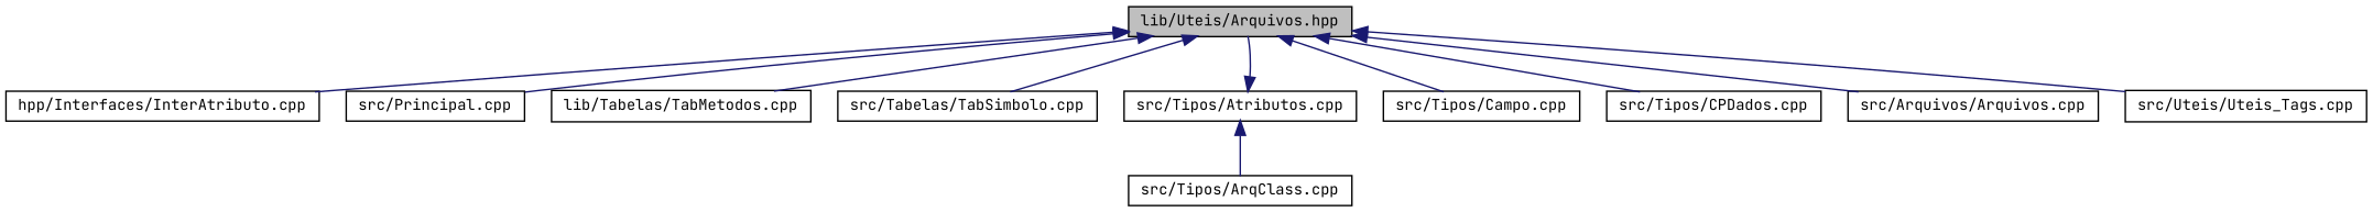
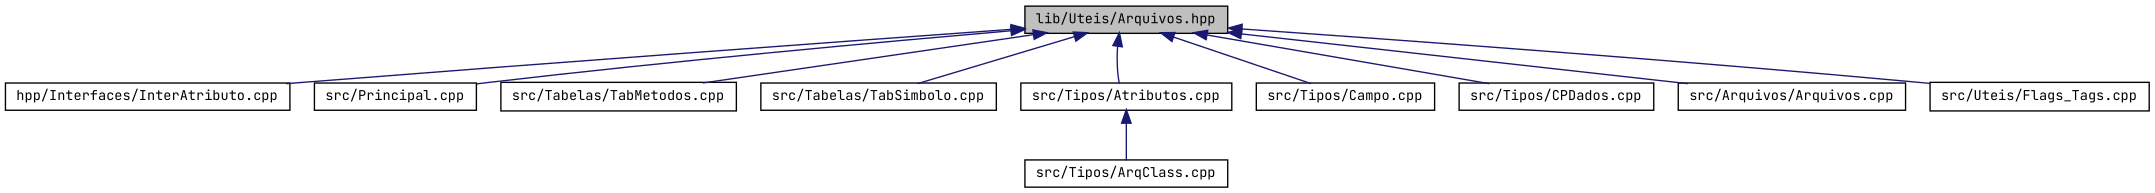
  digraph {
    fontname="JetBrains Mono"
    node [color=black fillcolor=white fontname="JetBrains Mono" fontsize=10 shape=record style=filled]
    edge [color=midnightblue dir=back fontname="JetBrains Mono" fontsize=10 labelfontname=Helvetica labelfontsize=10 style=solid]
    n1 [fillcolor=grey75 fontcolor=black height=0.2 label="lib/Uteis/Arquivos.hpp" width=0.4]
    n2 [height=0.2 label="hpp/Interfaces/InterAtributo.cpp" width=0.4]
    n3 [height=0.2 label="src/Principal.cpp" width=0.4]
-   n4 [height=0.2 label="lib/Tabelas/TabMetodos.cpp" width=0.4]
+   n4 [height=0.2 label="src/Tabelas/TabMetodos.cpp" width=0.4]
    n5 [height=0.2 label="src/Tabelas/TabSimbolo.cpp" width=0.4]
    n6 [height=0.2 label="src/Tipos/Atributos.cpp" width=0.4]
    n7 [height=0.2 label="src/Tipos/Campo.cpp" width=0.4]
    n8 [height=0.2 label="src/Tipos/CPDados.cpp" width=0.4]
    n9 [height=0.2 label="src/Arquivos/Arquivos.cpp" width=0.4]
-   n10 [height=0.2 label="src/Uteis/Uteis_Tags.cpp" width=0.4]
+   n10 [height=0.2 label="src/Uteis/Flags_Tags.cpp" width=0.4]
    n11 [height=0.2 label="src/Tipos/ArqClass.cpp" width=0.4]
    n1 -> n2
    n1 -> n3
    n1 -> n4
    n1 -> n5
-   n6 -> n1
+   n1 -> n6
    n1 -> n7
    n1 -> n8
    n1 -> n9
    n1 -> n10
    n6 -> n11
  }
